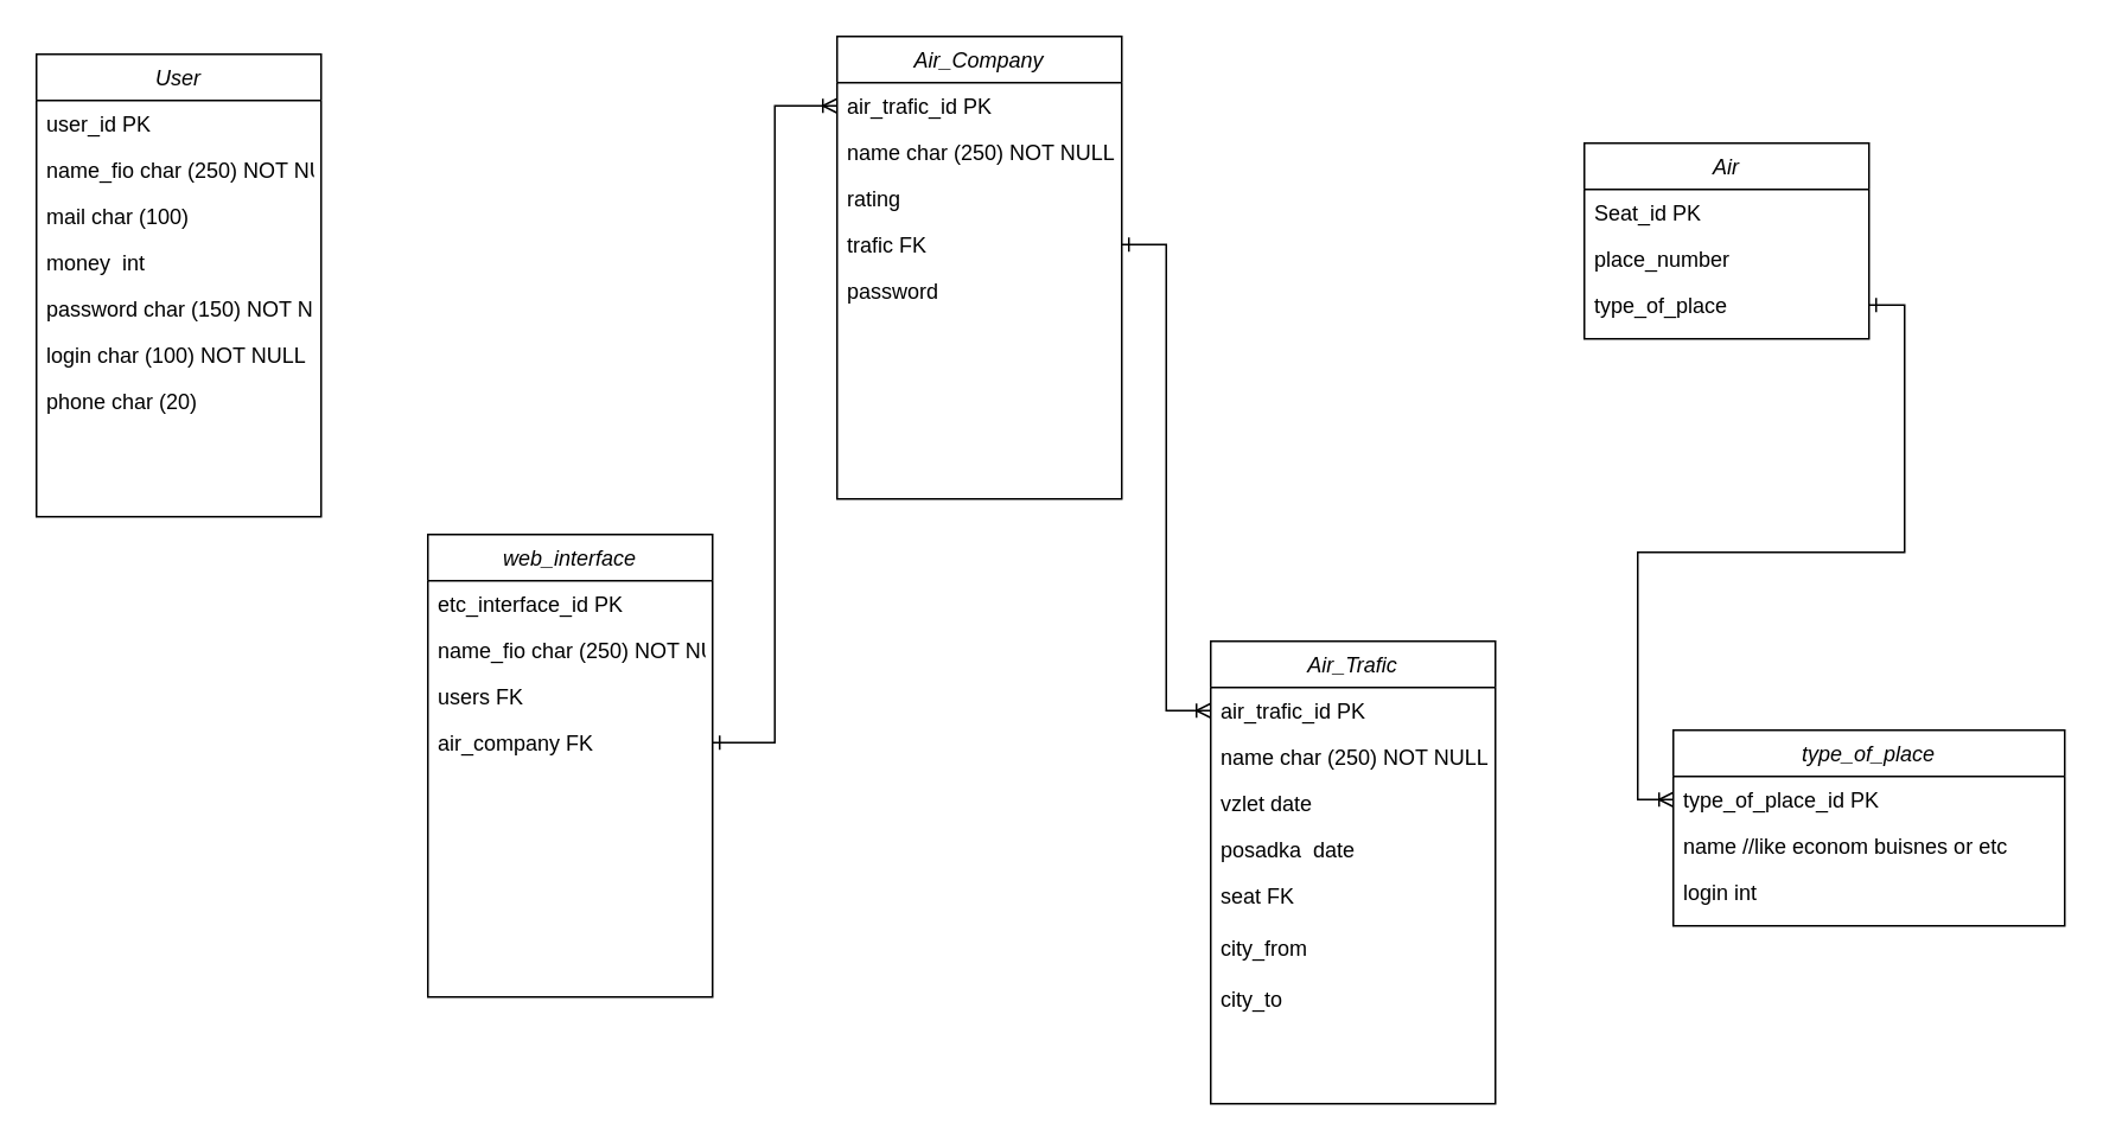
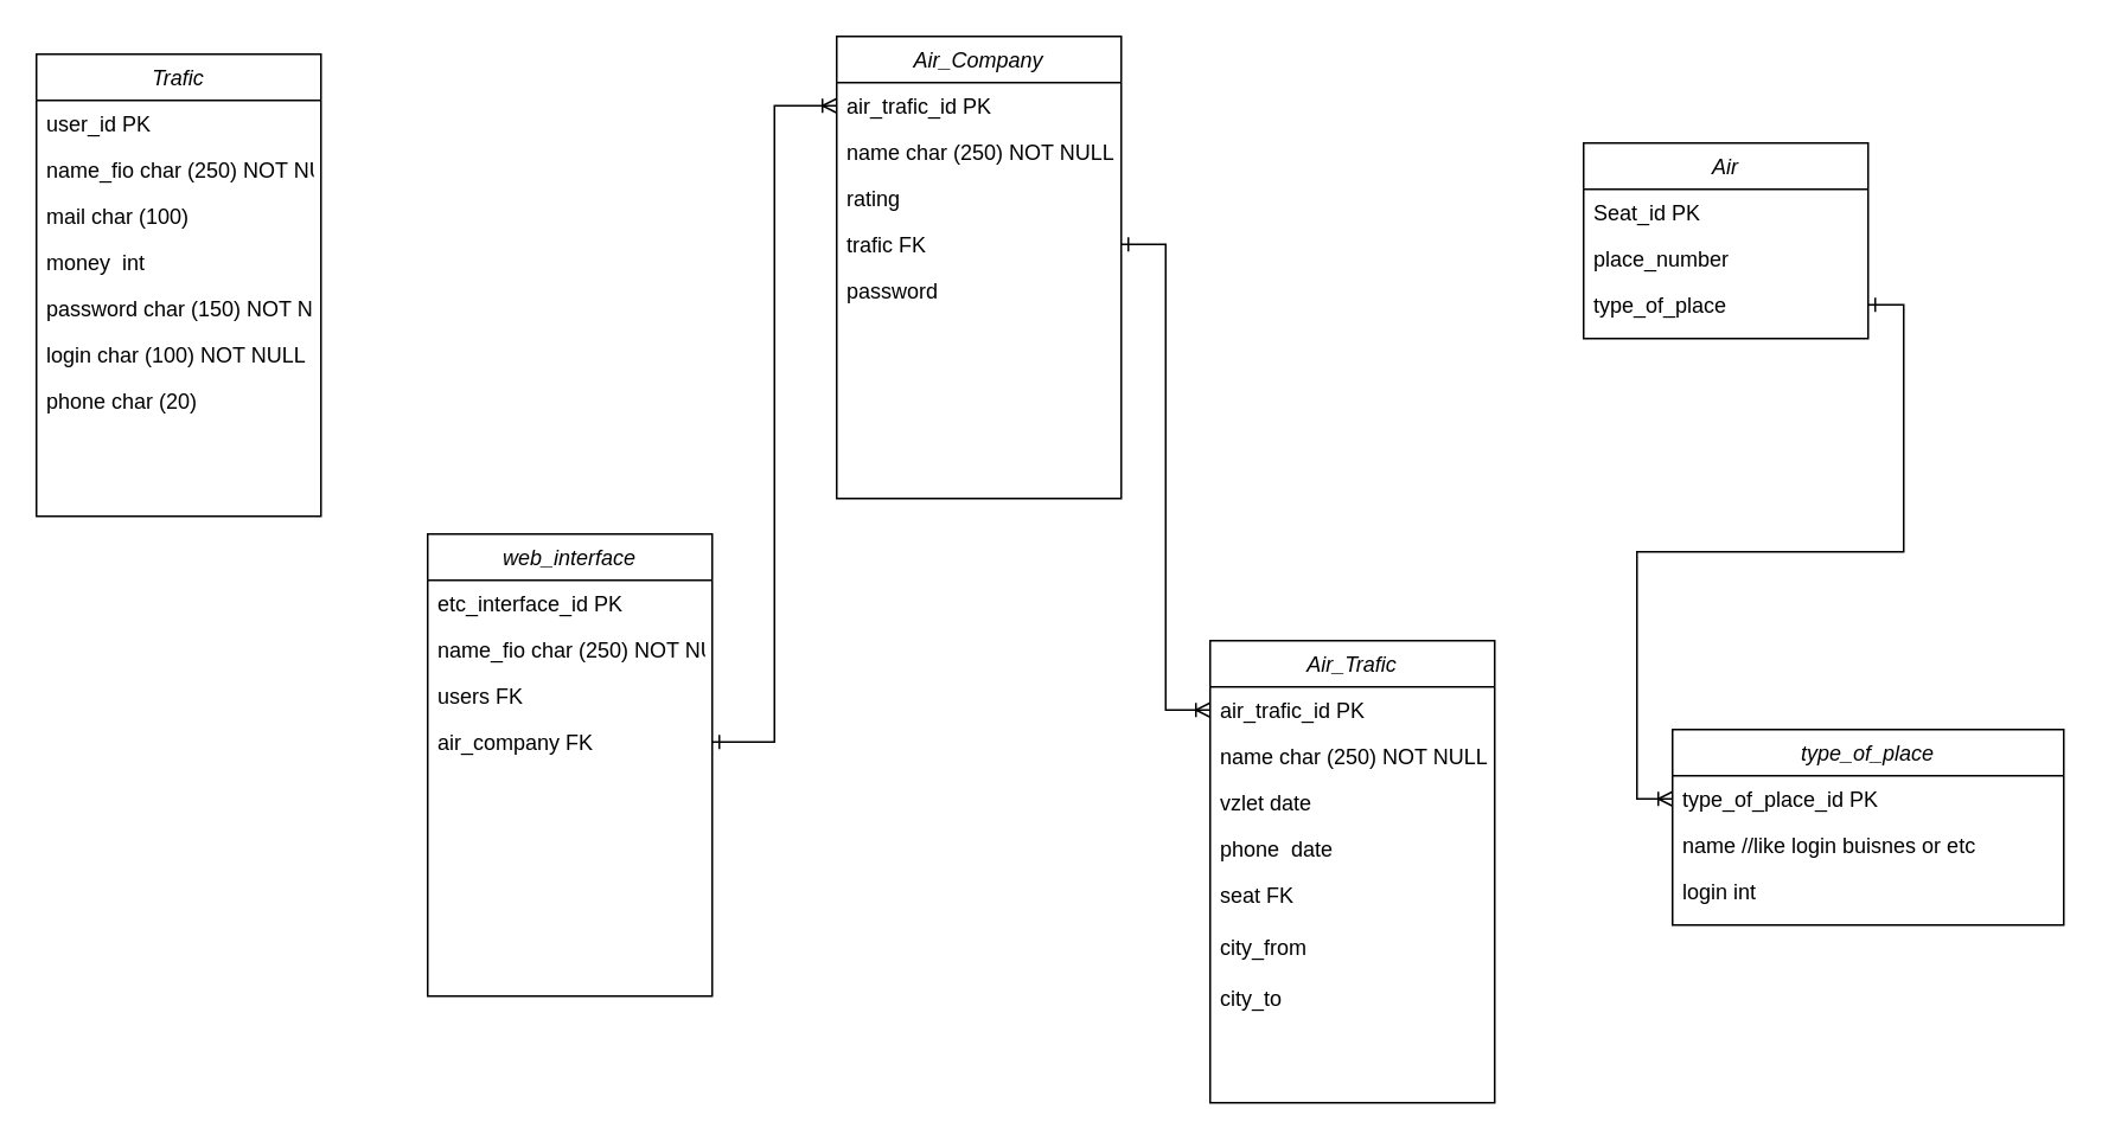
  <mxCell id="0" />
  <mxCell id="1" parent="0" />
- <mxCell id="2" value="User" style="swimlane;fontStyle=2;align=center;verticalAlign=top;childLayout=stackLayout;horizontal=1;startSize=26;horizontalStack=0;resizeParent=1;resizeLast=0;collapsible=1;marginBottom=0;rounded=0;shadow=0;strokeWidth=1;" parent="1" vertex="1"><mxGeometry x="20" y="30" width="160" height="260" as="geometry"><mxRectangle x="230" y="140" width="160" height="26" as="alternateBounds" /></mxGeometry></mxCell>
+ <mxCell id="2" value="Trafic" style="swimlane;fontStyle=2;align=center;verticalAlign=top;childLayout=stackLayout;horizontal=1;startSize=26;horizontalStack=0;resizeParent=1;resizeLast=0;collapsible=1;marginBottom=0;rounded=0;shadow=0;strokeWidth=1;" parent="1" vertex="1"><mxGeometry x="20" y="30" width="160" height="260" as="geometry"><mxRectangle x="230" y="140" width="160" height="26" as="alternateBounds" /></mxGeometry></mxCell>
  <mxCell id="3" value="user_id PK" style="text;align=left;verticalAlign=top;spacingLeft=4;spacingRight=4;overflow=hidden;rotatable=0;points=[[0,0.5],[1,0.5]];portConstraint=eastwest;" parent="2" vertex="1"><mxGeometry y="26" width="160" height="26" as="geometry" /></mxCell>
  <mxCell id="4" value="name_fio char (250) NOT NULL" style="text;align=left;verticalAlign=top;spacingLeft=4;spacingRight=4;overflow=hidden;rotatable=0;points=[[0,0.5],[1,0.5]];portConstraint=eastwest;rounded=0;shadow=0;html=0;" parent="2" vertex="1"><mxGeometry y="52" width="160" height="26" as="geometry" /></mxCell>
  <mxCell id="5" value="mail char (100)" style="text;align=left;verticalAlign=top;spacingLeft=4;spacingRight=4;overflow=hidden;rotatable=0;points=[[0,0.5],[1,0.5]];portConstraint=eastwest;rounded=0;shadow=0;html=0;" parent="2" vertex="1"><mxGeometry y="78" width="160" height="26" as="geometry" /></mxCell>
  <mxCell id="6" value="money  int" style="text;align=left;verticalAlign=top;spacingLeft=4;spacingRight=4;overflow=hidden;rotatable=0;points=[[0,0.5],[1,0.5]];portConstraint=eastwest;" parent="2" vertex="1"><mxGeometry y="104" width="160" height="26" as="geometry" /></mxCell>
  <mxCell id="7" value="password char (150) NOT NULL" style="text;align=left;verticalAlign=top;spacingLeft=4;spacingRight=4;overflow=hidden;rotatable=0;points=[[0,0.5],[1,0.5]];portConstraint=eastwest;" vertex="1" parent="2"><mxGeometry y="130" width="160" height="26" as="geometry" /></mxCell>
  <mxCell id="8" value="login char (100) NOT NULL" style="text;align=left;verticalAlign=top;spacingLeft=4;spacingRight=4;overflow=hidden;rotatable=0;points=[[0,0.5],[1,0.5]];portConstraint=eastwest;" vertex="1" parent="2"><mxGeometry y="156" width="160" height="26" as="geometry" /></mxCell>
  <mxCell id="9" value="phone char (20)" style="text;align=left;verticalAlign=top;spacingLeft=4;spacingRight=4;overflow=hidden;rotatable=0;points=[[0,0.5],[1,0.5]];portConstraint=eastwest;" vertex="1" parent="2"><mxGeometry y="182" width="160" height="29" as="geometry" /></mxCell>
  <mxCell id="10" value="web_interface" style="swimlane;fontStyle=2;align=center;verticalAlign=top;childLayout=stackLayout;horizontal=1;startSize=26;horizontalStack=0;resizeParent=1;resizeLast=0;collapsible=1;marginBottom=0;rounded=0;shadow=0;strokeWidth=1;" vertex="1" parent="1"><mxGeometry x="240" y="300" width="160" height="260" as="geometry"><mxRectangle x="230" y="140" width="160" height="26" as="alternateBounds" /></mxGeometry></mxCell>
  <mxCell id="11" value="etc_interface_id PK" style="text;align=left;verticalAlign=top;spacingLeft=4;spacingRight=4;overflow=hidden;rotatable=0;points=[[0,0.5],[1,0.5]];portConstraint=eastwest;" vertex="1" parent="10"><mxGeometry y="26" width="160" height="26" as="geometry" /></mxCell>
  <mxCell id="12" value="name_fio char (250) NOT NULL" style="text;align=left;verticalAlign=top;spacingLeft=4;spacingRight=4;overflow=hidden;rotatable=0;points=[[0,0.5],[1,0.5]];portConstraint=eastwest;rounded=0;shadow=0;html=0;" vertex="1" parent="10"><mxGeometry y="52" width="160" height="26" as="geometry" /></mxCell>
  <mxCell id="13" value="users FK" style="text;align=left;verticalAlign=top;spacingLeft=4;spacingRight=4;overflow=hidden;rotatable=0;points=[[0,0.5],[1,0.5]];portConstraint=eastwest;rounded=0;shadow=0;html=0;" vertex="1" parent="10"><mxGeometry y="78" width="160" height="26" as="geometry" /></mxCell>
  <mxCell id="14" value="air_company FK" style="text;align=left;verticalAlign=top;spacingLeft=4;spacingRight=4;overflow=hidden;rotatable=0;points=[[0,0.5],[1,0.5]];portConstraint=eastwest;" vertex="1" parent="10"><mxGeometry y="104" width="160" height="26" as="geometry" /></mxCell>
  <mxCell id="15" value="Air_Trafic" style="swimlane;fontStyle=2;align=center;verticalAlign=top;childLayout=stackLayout;horizontal=1;startSize=26;horizontalStack=0;resizeParent=1;resizeLast=0;collapsible=1;marginBottom=0;rounded=0;shadow=0;strokeWidth=1;" vertex="1" parent="1"><mxGeometry x="680" y="360" width="160" height="260" as="geometry"><mxRectangle x="230" y="140" width="160" height="26" as="alternateBounds" /></mxGeometry></mxCell>
  <mxCell id="16" value="air_trafic_id PK" style="text;align=left;verticalAlign=top;spacingLeft=4;spacingRight=4;overflow=hidden;rotatable=0;points=[[0,0.5],[1,0.5]];portConstraint=eastwest;" vertex="1" parent="15"><mxGeometry y="26" width="160" height="26" as="geometry" /></mxCell>
  <mxCell id="17" value="name char (250) NOT NULL" style="text;align=left;verticalAlign=top;spacingLeft=4;spacingRight=4;overflow=hidden;rotatable=0;points=[[0,0.5],[1,0.5]];portConstraint=eastwest;rounded=0;shadow=0;html=0;" vertex="1" parent="15"><mxGeometry y="52" width="160" height="26" as="geometry" /></mxCell>
  <mxCell id="18" value="vzlet date" style="text;align=left;verticalAlign=top;spacingLeft=4;spacingRight=4;overflow=hidden;rotatable=0;points=[[0,0.5],[1,0.5]];portConstraint=eastwest;rounded=0;shadow=0;html=0;" vertex="1" parent="15"><mxGeometry y="78" width="160" height="26" as="geometry" /></mxCell>
- <mxCell id="19" value="posadka  date" style="text;align=left;verticalAlign=top;spacingLeft=4;spacingRight=4;overflow=hidden;rotatable=0;points=[[0,0.5],[1,0.5]];portConstraint=eastwest;" vertex="1" parent="15"><mxGeometry y="104" width="160" height="26" as="geometry" /></mxCell>
+ <mxCell id="19" value="phone  date" style="text;align=left;verticalAlign=top;spacingLeft=4;spacingRight=4;overflow=hidden;rotatable=0;points=[[0,0.5],[1,0.5]];portConstraint=eastwest;" vertex="1" parent="15"><mxGeometry y="104" width="160" height="26" as="geometry" /></mxCell>
  <mxCell id="20" value="seat FK" style="text;align=left;verticalAlign=top;spacingLeft=4;spacingRight=4;overflow=hidden;rotatable=0;points=[[0,0.5],[1,0.5]];portConstraint=eastwest;" vertex="1" parent="15"><mxGeometry y="130" width="160" height="29" as="geometry" /></mxCell>
  <mxCell id="21" value="city_from" style="text;align=left;verticalAlign=top;spacingLeft=4;spacingRight=4;overflow=hidden;rotatable=0;points=[[0,0.5],[1,0.5]];portConstraint=eastwest;" vertex="1" parent="15"><mxGeometry y="159" width="160" height="29" as="geometry" /></mxCell>
  <mxCell id="22" value="city_to" style="text;align=left;verticalAlign=top;spacingLeft=4;spacingRight=4;overflow=hidden;rotatable=0;points=[[0,0.5],[1,0.5]];portConstraint=eastwest;" vertex="1" parent="15"><mxGeometry y="188" width="160" height="29" as="geometry" /></mxCell>
  <mxCell id="23" value="Air" style="swimlane;fontStyle=2;align=center;verticalAlign=top;childLayout=stackLayout;horizontal=1;startSize=26;horizontalStack=0;resizeParent=1;resizeLast=0;collapsible=1;marginBottom=0;rounded=0;shadow=0;strokeWidth=1;" vertex="1" parent="1"><mxGeometry x="890" y="80" width="160" height="110" as="geometry"><mxRectangle x="230" y="140" width="160" height="26" as="alternateBounds" /></mxGeometry></mxCell>
  <mxCell id="24" value="Seat_id PK" style="text;align=left;verticalAlign=top;spacingLeft=4;spacingRight=4;overflow=hidden;rotatable=0;points=[[0,0.5],[1,0.5]];portConstraint=eastwest;" vertex="1" parent="23"><mxGeometry y="26" width="160" height="26" as="geometry" /></mxCell>
  <mxCell id="25" value="place_number" style="text;align=left;verticalAlign=top;spacingLeft=4;spacingRight=4;overflow=hidden;rotatable=0;points=[[0,0.5],[1,0.5]];portConstraint=eastwest;rounded=0;shadow=0;html=0;" vertex="1" parent="23"><mxGeometry y="52" width="160" height="26" as="geometry" /></mxCell>
  <mxCell id="26" value="type_of_place" style="text;align=left;verticalAlign=top;spacingLeft=4;spacingRight=4;overflow=hidden;rotatable=0;points=[[0,0.5],[1,0.5]];portConstraint=eastwest;rounded=0;shadow=0;html=0;" vertex="1" parent="23"><mxGeometry y="78" width="160" height="26" as="geometry" /></mxCell>
  <mxCell id="27" value="type_of_place" style="swimlane;fontStyle=2;align=center;verticalAlign=top;childLayout=stackLayout;horizontal=1;startSize=26;horizontalStack=0;resizeParent=1;resizeLast=0;collapsible=1;marginBottom=0;rounded=0;shadow=0;strokeWidth=1;" vertex="1" parent="1"><mxGeometry x="940" y="410" width="220" height="110" as="geometry"><mxRectangle x="230" y="140" width="160" height="26" as="alternateBounds" /></mxGeometry></mxCell>
  <mxCell id="28" value="type_of_place_id PK" style="text;align=left;verticalAlign=top;spacingLeft=4;spacingRight=4;overflow=hidden;rotatable=0;points=[[0,0.5],[1,0.5]];portConstraint=eastwest;" vertex="1" parent="27"><mxGeometry y="26" width="220" height="26" as="geometry" /></mxCell>
- <mxCell id="29" value="name //like econom buisnes or etc" style="text;align=left;verticalAlign=top;spacingLeft=4;spacingRight=4;overflow=hidden;rotatable=0;points=[[0,0.5],[1,0.5]];portConstraint=eastwest;rounded=0;shadow=0;html=0;" vertex="1" parent="27"><mxGeometry y="52" width="220" height="26" as="geometry" /></mxCell>
+ <mxCell id="29" value="name //like login buisnes or etc" style="text;align=left;verticalAlign=top;spacingLeft=4;spacingRight=4;overflow=hidden;rotatable=0;points=[[0,0.5],[1,0.5]];portConstraint=eastwest;rounded=0;shadow=0;html=0;" vertex="1" parent="27"><mxGeometry y="52" width="220" height="26" as="geometry" /></mxCell>
  <mxCell id="30" value="login int" style="text;align=left;verticalAlign=top;spacingLeft=4;spacingRight=4;overflow=hidden;rotatable=0;points=[[0,0.5],[1,0.5]];portConstraint=eastwest;rounded=0;shadow=0;html=0;" vertex="1" parent="27"><mxGeometry y="78" width="220" height="26" as="geometry" /></mxCell>
  <mxCell id="31" style="edgeStyle=orthogonalEdgeStyle;rounded=0;orthogonalLoop=1;jettySize=auto;html=1;exitX=1;exitY=0.5;exitDx=0;exitDy=0;entryX=0;entryY=0.5;entryDx=0;entryDy=0;startArrow=ERone;startFill=0;endArrow=ERoneToMany;endFill=0;" edge="1" parent="1" source="26" target="28"><mxGeometry relative="1" as="geometry" /></mxCell>
  <mxCell id="32" value="Air_Company" style="swimlane;fontStyle=2;align=center;verticalAlign=top;childLayout=stackLayout;horizontal=1;startSize=26;horizontalStack=0;resizeParent=1;resizeLast=0;collapsible=1;marginBottom=0;rounded=0;shadow=0;strokeWidth=1;" vertex="1" parent="1"><mxGeometry x="470" y="20" width="160" height="260" as="geometry"><mxRectangle x="230" y="140" width="160" height="26" as="alternateBounds" /></mxGeometry></mxCell>
  <mxCell id="33" value="air_trafic_id PK" style="text;align=left;verticalAlign=top;spacingLeft=4;spacingRight=4;overflow=hidden;rotatable=0;points=[[0,0.5],[1,0.5]];portConstraint=eastwest;" vertex="1" parent="32"><mxGeometry y="26" width="160" height="26" as="geometry" /></mxCell>
  <mxCell id="34" value="name char (250) NOT NULL" style="text;align=left;verticalAlign=top;spacingLeft=4;spacingRight=4;overflow=hidden;rotatable=0;points=[[0,0.5],[1,0.5]];portConstraint=eastwest;rounded=0;shadow=0;html=0;" vertex="1" parent="32"><mxGeometry y="52" width="160" height="26" as="geometry" /></mxCell>
  <mxCell id="35" value="rating" style="text;align=left;verticalAlign=top;spacingLeft=4;spacingRight=4;overflow=hidden;rotatable=0;points=[[0,0.5],[1,0.5]];portConstraint=eastwest;rounded=0;shadow=0;html=0;" vertex="1" parent="32"><mxGeometry y="78" width="160" height="26" as="geometry" /></mxCell>
  <mxCell id="36" value="trafic FK" style="text;align=left;verticalAlign=top;spacingLeft=4;spacingRight=4;overflow=hidden;rotatable=0;points=[[0,0.5],[1,0.5]];portConstraint=eastwest;" vertex="1" parent="32"><mxGeometry y="104" width="160" height="26" as="geometry" /></mxCell>
  <mxCell id="37" value="password" style="text;align=left;verticalAlign=top;spacingLeft=4;spacingRight=4;overflow=hidden;rotatable=0;points=[[0,0.5],[1,0.5]];portConstraint=eastwest;" vertex="1" parent="32"><mxGeometry y="130" width="160" height="26" as="geometry" /></mxCell>
  <mxCell id="38" style="edgeStyle=orthogonalEdgeStyle;rounded=0;orthogonalLoop=1;jettySize=auto;html=1;entryX=0;entryY=0.5;entryDx=0;entryDy=0;startArrow=ERone;startFill=0;endArrow=ERoneToMany;endFill=0;" edge="1" parent="1" source="36" target="16"><mxGeometry relative="1" as="geometry" /></mxCell>
  <mxCell id="39" style="edgeStyle=orthogonalEdgeStyle;rounded=0;orthogonalLoop=1;jettySize=auto;html=1;exitX=1;exitY=0.5;exitDx=0;exitDy=0;startArrow=ERone;startFill=0;endArrow=ERoneToMany;endFill=0;" edge="1" parent="1" source="14" target="33"><mxGeometry relative="1" as="geometry" /></mxCell>
